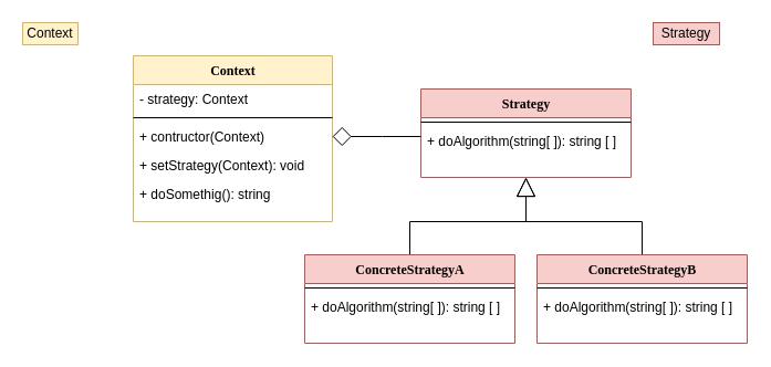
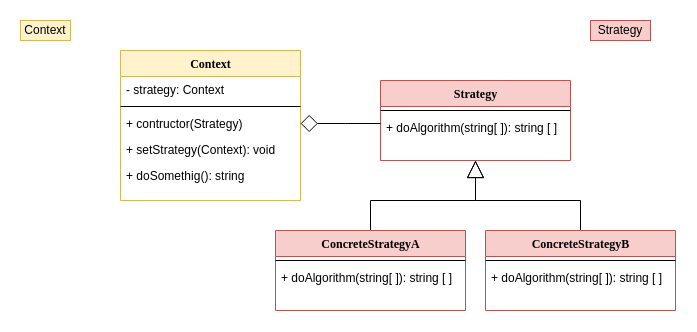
  <mxCell id="0" />
  <mxCell id="1" parent="0" />
  <mxCell id="2" value="Context" style="swimlane;html=1;fontStyle=1;align=center;verticalAlign=top;childLayout=stackLayout;horizontal=1;startSize=26;horizontalStack=0;resizeParent=1;resizeLast=0;collapsible=1;marginBottom=0;swimlaneFillColor=#ffffff;rounded=0;shadow=0;comic=0;labelBackgroundColor=none;strokeWidth=1;fillColor=#fff2cc;fontFamily=Verdana;fontSize=12;strokeColor=#d6b656;" parent="1" vertex="1"><mxGeometry x="120" y="50" width="180" height="150" as="geometry" /></mxCell>
  <mxCell id="3" value="- strategy: Context" style="text;html=1;strokeColor=none;fillColor=none;align=left;verticalAlign=top;spacingLeft=4;spacingRight=4;whiteSpace=wrap;overflow=hidden;rotatable=0;points=[[0,0.5],[1,0.5]];portConstraint=eastwest;" parent="2" vertex="1"><mxGeometry y="26" width="180" height="26" as="geometry" /></mxCell>
  <mxCell id="4" value="" style="line;html=1;strokeWidth=1;fillColor=none;align=left;verticalAlign=middle;spacingTop=-1;spacingLeft=3;spacingRight=3;rotatable=0;labelPosition=right;points=[];portConstraint=eastwest;" parent="2" vertex="1"><mxGeometry y="52" width="180" height="8" as="geometry" /></mxCell>
- <mxCell id="5" value="+ contructor(Context)" style="text;html=1;strokeColor=none;fillColor=none;align=left;verticalAlign=top;spacingLeft=4;spacingRight=4;whiteSpace=wrap;overflow=hidden;rotatable=0;points=[[0,0.5],[1,0.5]];portConstraint=eastwest;" parent="2" vertex="1"><mxGeometry y="60" width="180" height="26" as="geometry" /></mxCell>
+ <mxCell id="5" value="+ contructor(Strategy)" style="text;html=1;strokeColor=none;fillColor=none;align=left;verticalAlign=top;spacingLeft=4;spacingRight=4;whiteSpace=wrap;overflow=hidden;rotatable=0;points=[[0,0.5],[1,0.5]];portConstraint=eastwest;" parent="2" vertex="1"><mxGeometry y="60" width="180" height="26" as="geometry" /></mxCell>
  <mxCell id="6" value="+ setStrategy(Context): void" style="text;html=1;strokeColor=none;fillColor=none;align=left;verticalAlign=top;spacingLeft=4;spacingRight=4;whiteSpace=wrap;overflow=hidden;rotatable=0;points=[[0,0.5],[1,0.5]];portConstraint=eastwest;" parent="2" vertex="1"><mxGeometry y="86" width="180" height="26" as="geometry" /></mxCell>
  <mxCell id="7" value="+ doSomethig(): string" style="text;html=1;strokeColor=none;fillColor=none;align=left;verticalAlign=top;spacingLeft=4;spacingRight=4;whiteSpace=wrap;overflow=hidden;rotatable=0;points=[[0,0.5],[1,0.5]];portConstraint=eastwest;" vertex="1" parent="2"><mxGeometry y="112" width="180" height="26" as="geometry" /></mxCell>
  <mxCell id="8" value="Context" style="text;html=1;strokeColor=#d6b656;fillColor=#fff2cc;align=center;verticalAlign=middle;whiteSpace=wrap;rounded=0;" vertex="1" parent="1"><mxGeometry x="20" y="20" width="50" height="20" as="geometry" /></mxCell>
  <mxCell id="9" style="edgeStyle=orthogonalEdgeStyle;rounded=0;orthogonalLoop=1;jettySize=auto;html=1;exitX=0.5;exitY=1;exitDx=0;exitDy=0;startArrow=block;startFill=0;startSize=15;endArrow=none;endFill=0;" edge="1" parent="1" source="11" target="16"><mxGeometry relative="1" as="geometry" /></mxCell>
  <mxCell id="10" style="edgeStyle=orthogonalEdgeStyle;rounded=0;orthogonalLoop=1;jettySize=auto;html=1;exitX=0.5;exitY=1;exitDx=0;exitDy=0;entryX=0.5;entryY=0;entryDx=0;entryDy=0;startArrow=block;startFill=0;startSize=15;endArrow=none;endFill=0;" edge="1" parent="1" source="11" target="19"><mxGeometry relative="1" as="geometry" /></mxCell>
  <mxCell id="11" value="Strategy" style="swimlane;html=1;fontStyle=1;align=center;verticalAlign=top;childLayout=stackLayout;horizontal=1;startSize=26;horizontalStack=0;resizeParent=1;resizeLast=0;collapsible=1;marginBottom=0;swimlaneFillColor=#ffffff;rounded=0;shadow=0;comic=0;labelBackgroundColor=none;strokeWidth=1;fillColor=#f8cecc;fontFamily=Verdana;fontSize=12;strokeColor=#b85450;" vertex="1" parent="1"><mxGeometry x="380" y="80" width="190" height="80" as="geometry" /></mxCell>
  <mxCell id="12" value="" style="line;html=1;strokeWidth=1;fillColor=none;align=left;verticalAlign=middle;spacingTop=-1;spacingLeft=3;spacingRight=3;rotatable=0;labelPosition=right;points=[];portConstraint=eastwest;" vertex="1" parent="11"><mxGeometry y="26" width="190" height="8" as="geometry" /></mxCell>
  <mxCell id="13" value="+ doAlgorithm(string[ ]): string [ ]" style="text;html=1;strokeColor=none;fillColor=none;align=left;verticalAlign=top;spacingLeft=4;spacingRight=4;whiteSpace=wrap;overflow=hidden;rotatable=0;points=[[0,0.5],[1,0.5]];portConstraint=eastwest;" vertex="1" parent="11"><mxGeometry y="34" width="190" height="26" as="geometry" /></mxCell>
  <mxCell id="14" value="Strategy" style="text;html=1;strokeColor=#b85450;fillColor=#f8cecc;align=center;verticalAlign=middle;whiteSpace=wrap;rounded=0;" vertex="1" parent="1"><mxGeometry x="590" y="20" width="60" height="20" as="geometry" /></mxCell>
  <mxCell id="15" style="edgeStyle=orthogonalEdgeStyle;rounded=0;orthogonalLoop=1;jettySize=auto;html=1;exitX=1;exitY=0.5;exitDx=0;exitDy=0;entryX=0;entryY=0.5;entryDx=0;entryDy=0;startArrow=diamond;startFill=0;startSize=15;endArrow=none;endFill=0;" edge="1" parent="1" source="5"><mxGeometry relative="1" as="geometry"><mxPoint x="380" y="123" as="targetPoint" /></mxGeometry></mxCell>
  <mxCell id="16" value="ConcreteStrategyA" style="swimlane;html=1;fontStyle=1;align=center;verticalAlign=top;childLayout=stackLayout;horizontal=1;startSize=26;horizontalStack=0;resizeParent=1;resizeLast=0;collapsible=1;marginBottom=0;swimlaneFillColor=#ffffff;rounded=0;shadow=0;comic=0;labelBackgroundColor=none;strokeWidth=1;fillColor=#f8cecc;fontFamily=Verdana;fontSize=12;strokeColor=#b85450;" vertex="1" parent="1"><mxGeometry x="275" y="230" width="190" height="80" as="geometry" /></mxCell>
  <mxCell id="17" value="" style="line;html=1;strokeWidth=1;fillColor=none;align=left;verticalAlign=middle;spacingTop=-1;spacingLeft=3;spacingRight=3;rotatable=0;labelPosition=right;points=[];portConstraint=eastwest;" vertex="1" parent="16"><mxGeometry y="26" width="190" height="8" as="geometry" /></mxCell>
  <mxCell id="18" value="+ doAlgorithm(string[ ]): string [ ]" style="text;html=1;strokeColor=none;fillColor=none;align=left;verticalAlign=top;spacingLeft=4;spacingRight=4;whiteSpace=wrap;overflow=hidden;rotatable=0;points=[[0,0.5],[1,0.5]];portConstraint=eastwest;" vertex="1" parent="16"><mxGeometry y="34" width="190" height="26" as="geometry" /></mxCell>
  <mxCell id="19" value="ConcreteStrategyB" style="swimlane;html=1;fontStyle=1;align=center;verticalAlign=top;childLayout=stackLayout;horizontal=1;startSize=26;horizontalStack=0;resizeParent=1;resizeLast=0;collapsible=1;marginBottom=0;swimlaneFillColor=#ffffff;rounded=0;shadow=0;comic=0;labelBackgroundColor=none;strokeWidth=1;fillColor=#f8cecc;fontFamily=Verdana;fontSize=12;strokeColor=#b85450;" vertex="1" parent="1"><mxGeometry x="485" y="230" width="190" height="80" as="geometry" /></mxCell>
  <mxCell id="20" value="" style="line;html=1;strokeWidth=1;fillColor=none;align=left;verticalAlign=middle;spacingTop=-1;spacingLeft=3;spacingRight=3;rotatable=0;labelPosition=right;points=[];portConstraint=eastwest;" vertex="1" parent="19"><mxGeometry y="26" width="190" height="8" as="geometry" /></mxCell>
  <mxCell id="21" value="+ doAlgorithm(string[ ]): string [ ]" style="text;html=1;strokeColor=none;fillColor=none;align=left;verticalAlign=top;spacingLeft=4;spacingRight=4;whiteSpace=wrap;overflow=hidden;rotatable=0;points=[[0,0.5],[1,0.5]];portConstraint=eastwest;" vertex="1" parent="19"><mxGeometry y="34" width="190" height="26" as="geometry" /></mxCell>
